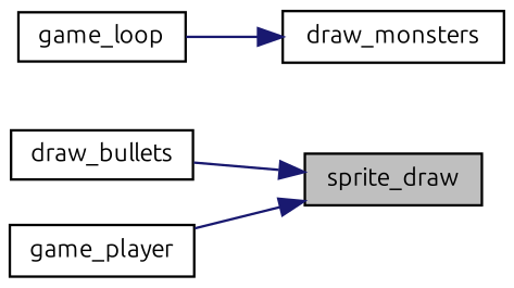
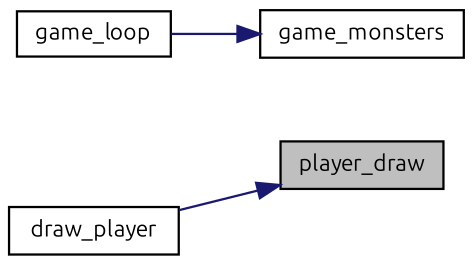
  digraph {
    fontname=Ubuntu
    rankdir=RL
    node [color=black fillcolor=white fontname=Ubuntu fontsize=10 shape=record style=filled]
    edge [color=midnightblue dir=back fontname=Ubuntu fontsize=10 labelfontname=Helvetica labelfontsize=10 style=solid]
-   n1 [fillcolor=grey75 fontcolor=black height=0.2 label=sprite_draw width=0.4]
-   n2 [height=0.2 label=draw_bullets width=0.4]
-   n3 [height=0.2 label=game_player width=0.4]
-   n4 [height=0.2 label=draw_monsters width=0.4]
+   n1 [fillcolor=grey75 fontcolor=black height=0.2 label=player_draw width=0.4]
+   n3 [height=0.2 label=draw_player width=0.4]
+   n4 [height=0.2 label=game_monsters width=0.4]
    n5 [height=0.2 label=game_loop width=0.4]
-   n1 -> n2
    n1 -> n3
    n4 -> n5
  }
